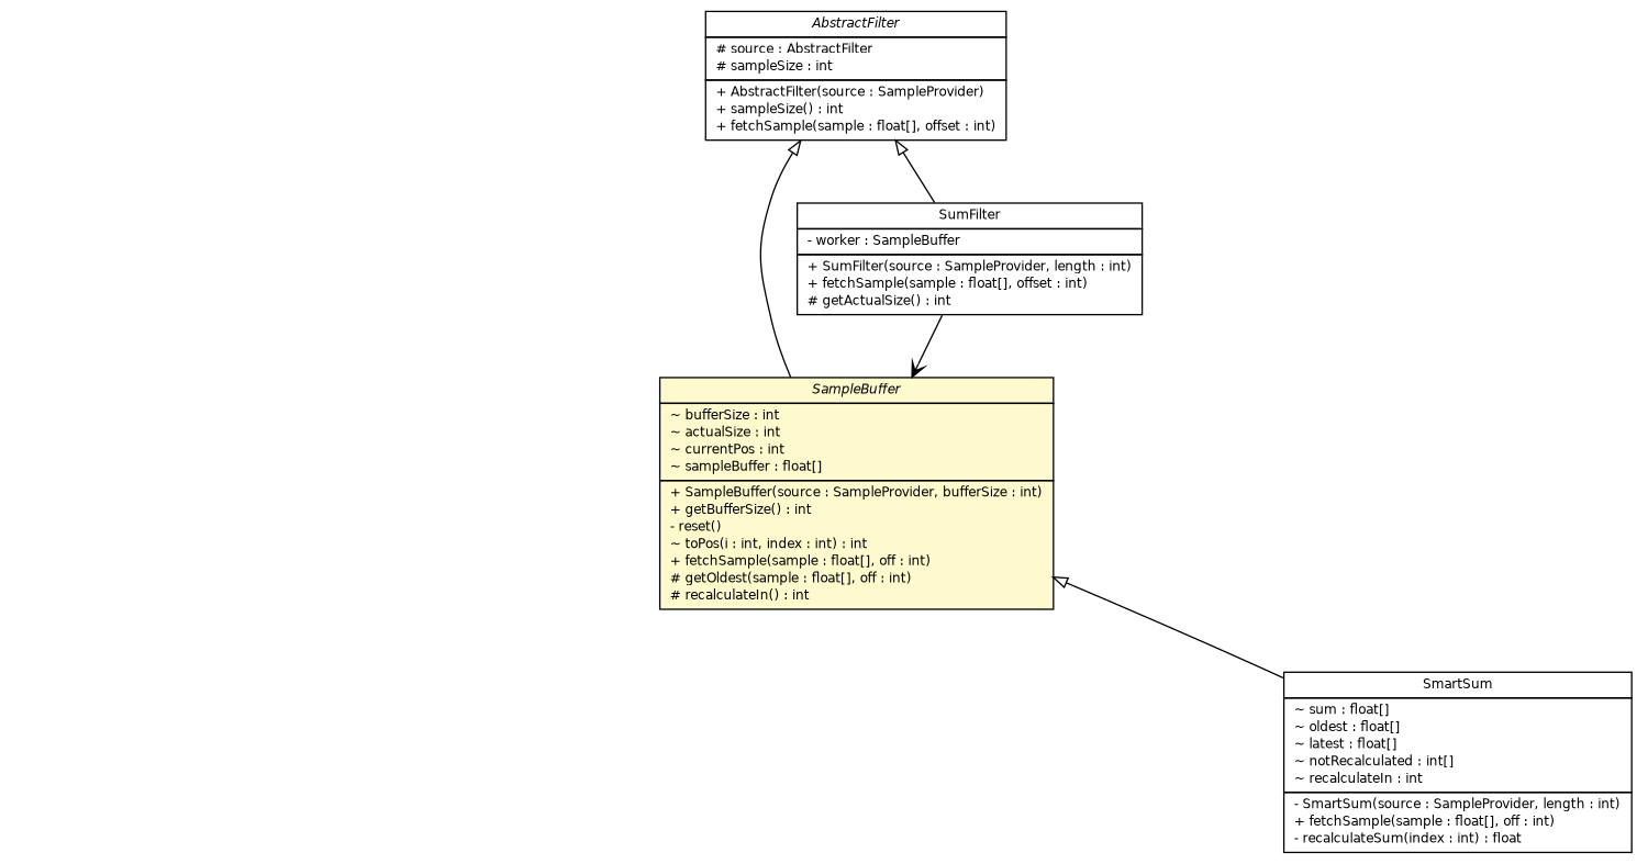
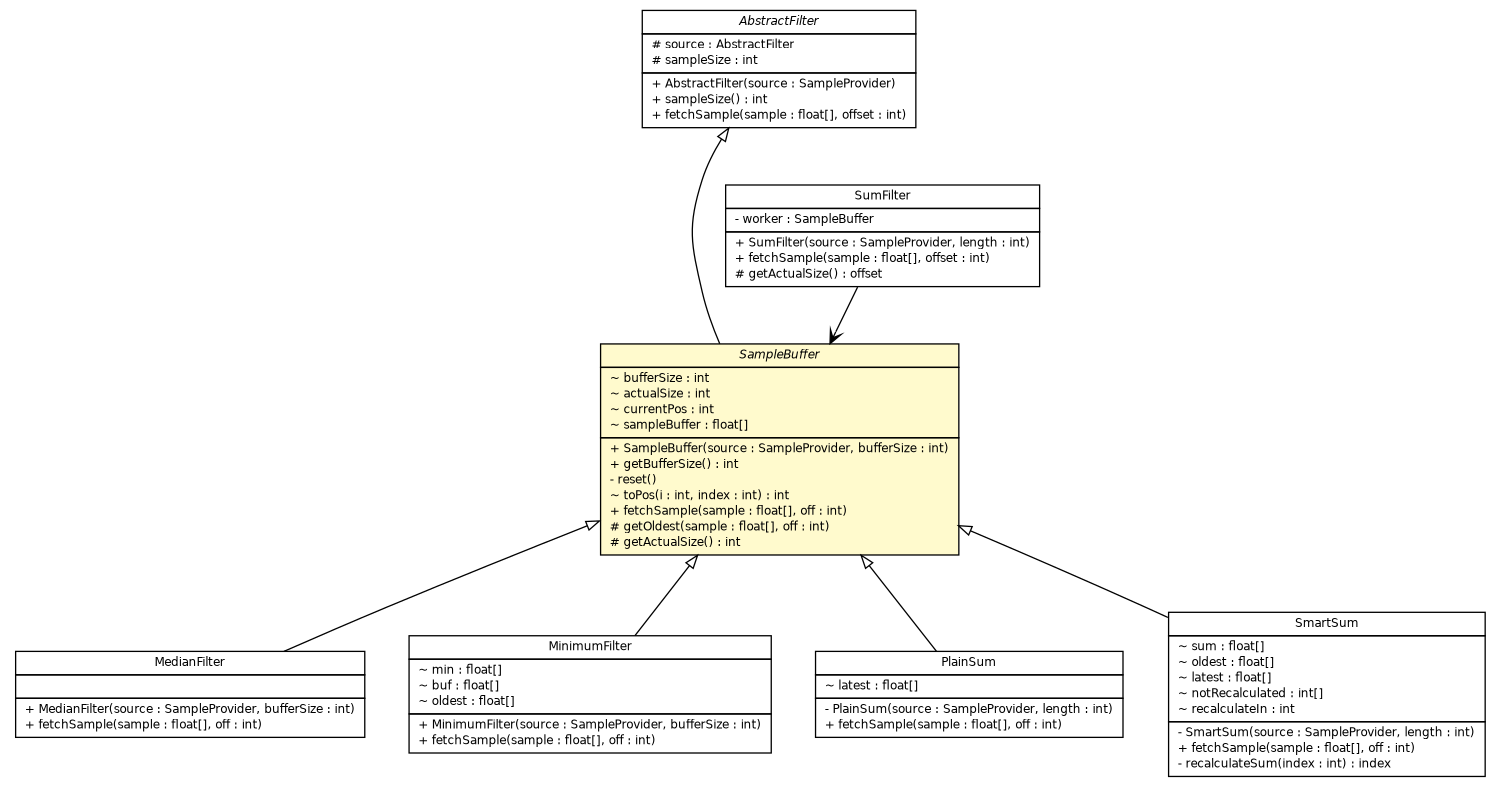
  digraph {
    nodesep=0.25
    ranksep=0.5
    node [fontcolor=black fontname=Helvetica fontsize=9.0 shape=plaintext]
    edge [arrowtail=empty dir=back fontname=Helvetica fontsize=10 headport=p labelfontname=Helvetica labelfontsize=10 tailport=p]
    n1 [label=<<table title="lejos.robotics.filter.AbstractFilter" border="0" cellborder="1" cellspacing="0" cellpadding="2" port="p" href="./AbstractFilter.html"> 		<tr><td><table border="0" cellspacing="0" cellpadding="1"> <tr><td align="center" balign="center"><font face="Helvetica-Oblique"> AbstractFilter </font></td></tr> 		</table></td></tr> 		<tr><td><table border="0" cellspacing="0" cellpadding="1"> <tr><td align="left" balign="left"> # source : AbstractFilter </td></tr> <tr><td align="left" balign="left"> # sampleSize : int </td></tr> 		</table></td></tr> 		<tr><td><table border="0" cellspacing="0" cellpadding="1"> <tr><td align="left" balign="left"> + AbstractFilter(source : SampleProvider) </td></tr> <tr><td align="left" balign="left"> + sampleSize() : int </td></tr> <tr><td align="left" balign="left"> + fetchSample(sample : float[], offset : int) </td></tr> 		</table></td></tr> 		</table>>]
-   n2 [label=<<table title="lejos.robotics.filter.SampleBuffer" border="0" cellborder="1" cellspacing="0" cellpadding="2" port="p" bgcolor="lemonChiffon" href="./SampleBuffer.html"> 		<tr><td><table border="0" cellspacing="0" cellpadding="1"> <tr><td align="center" balign="center"><font face="Helvetica-Oblique"> SampleBuffer </font></td></tr> 		</table></td></tr> 		<tr><td><table border="0" cellspacing="0" cellpadding="1"> <tr><td align="left" balign="left"> ~ bufferSize : int </td></tr> <tr><td align="left" balign="left"> ~ actualSize : int </td></tr> <tr><td align="left" balign="left"> ~ currentPos : int </td></tr> <tr><td align="left" balign="left"> ~ sampleBuffer : float[] </td></tr> 		</table></td></tr> 		<tr><td><table border="0" cellspacing="0" cellpadding="1"> <tr><td align="left" balign="left"> + SampleBuffer(source : SampleProvider, bufferSize : int) </td></tr> <tr><td align="left" balign="left"> + getBufferSize() : int </td></tr> <tr><td align="left" balign="left"> - reset() </td></tr> <tr><td align="left" balign="left"> ~ toPos(i : int, index : int) : int </td></tr> <tr><td align="left" balign="left"> + fetchSample(sample : float[], off : int) </td></tr> <tr><td align="left" balign="left"> # getOldest(sample : float[], off : int) </td></tr> <tr><td align="left" balign="left"> # recalculateIn() : int </td></tr> 		</table></td></tr> 		</table>>]
-   n3 [label=<<table title="lejos.robotics.filter.SumFilter" border="0" cellborder="1" cellspacing="0" cellpadding="2" port="p" href="./SumFilter.html"> 		<tr><td><table border="0" cellspacing="0" cellpadding="1"> <tr><td align="center" balign="center"> SumFilter </td></tr> 		</table></td></tr> 		<tr><td><table border="0" cellspacing="0" cellpadding="1"> <tr><td align="left" balign="left"> - worker : SampleBuffer </td></tr> 		</table></td></tr> 		<tr><td><table border="0" cellspacing="0" cellpadding="1"> <tr><td align="left" balign="left"> + SumFilter(source : SampleProvider, length : int) </td></tr> <tr><td align="left" balign="left"> + fetchSample(sample : float[], offset : int) </td></tr> <tr><td align="left" balign="left"> # getActualSize() : int </td></tr> 		</table></td></tr> 		</table>>]
-   n7 [label=<<table title="lejos.robotics.filter.SumFilter.SmartSum" border="0" cellborder="1" cellspacing="0" cellpadding="2" port="p" href="./SumFilter.SmartSum.html"> 		<tr><td><table border="0" cellspacing="0" cellpadding="1"> <tr><td align="center" balign="center"> SmartSum </td></tr> 		</table></td></tr> 		<tr><td><table border="0" cellspacing="0" cellpadding="1"> <tr><td align="left" balign="left"> ~ sum : float[] </td></tr> <tr><td align="left" balign="left"> ~ oldest : float[] </td></tr> <tr><td align="left" balign="left"> ~ latest : float[] </td></tr> <tr><td align="left" balign="left"> ~ notRecalculated : int[] </td></tr> <tr><td align="left" balign="left"> ~ recalculateIn : int </td></tr> 		</table></td></tr> 		<tr><td><table border="0" cellspacing="0" cellpadding="1"> <tr><td align="left" balign="left"> - SmartSum(source : SampleProvider, length : int) </td></tr> <tr><td align="left" balign="left"> + fetchSample(sample : float[], off : int) </td></tr> <tr><td align="left" balign="left"> - recalculateSum(index : int) : float </td></tr> 		</table></td></tr> 		</table>>]
+   n2 [label=<<table title="lejos.robotics.filter.SampleBuffer" border="0" cellborder="1" cellspacing="0" cellpadding="2" port="p" bgcolor="lemonChiffon" href="./SampleBuffer.html"> 		<tr><td><table border="0" cellspacing="0" cellpadding="1"> <tr><td align="center" balign="center"><font face="Helvetica-Oblique"> SampleBuffer </font></td></tr> 		</table></td></tr> 		<tr><td><table border="0" cellspacing="0" cellpadding="1"> <tr><td align="left" balign="left"> ~ bufferSize : int </td></tr> <tr><td align="left" balign="left"> ~ actualSize : int </td></tr> <tr><td align="left" balign="left"> ~ currentPos : int </td></tr> <tr><td align="left" balign="left"> ~ sampleBuffer : float[] </td></tr> 		</table></td></tr> 		<tr><td><table border="0" cellspacing="0" cellpadding="1"> <tr><td align="left" balign="left"> + SampleBuffer(source : SampleProvider, bufferSize : int) </td></tr> <tr><td align="left" balign="left"> + getBufferSize() : int </td></tr> <tr><td align="left" balign="left"> - reset() </td></tr> <tr><td align="left" balign="left"> ~ toPos(i : int, index : int) : int </td></tr> <tr><td align="left" balign="left"> + fetchSample(sample : float[], off : int) </td></tr> <tr><td align="left" balign="left"> # getOldest(sample : float[], off : int) </td></tr> <tr><td align="left" balign="left"> # getActualSize() : int </td></tr> 		</table></td></tr> 		</table>>]
+   n3 [label=<<table title="lejos.robotics.filter.SumFilter" border="0" cellborder="1" cellspacing="0" cellpadding="2" port="p" href="./SumFilter.html"> 		<tr><td><table border="0" cellspacing="0" cellpadding="1"> <tr><td align="center" balign="center"> SumFilter </td></tr> 		</table></td></tr> 		<tr><td><table border="0" cellspacing="0" cellpadding="1"> <tr><td align="left" balign="left"> - worker : SampleBuffer </td></tr> 		</table></td></tr> 		<tr><td><table border="0" cellspacing="0" cellpadding="1"> <tr><td align="left" balign="left"> + SumFilter(source : SampleProvider, length : int) </td></tr> <tr><td align="left" balign="left"> + fetchSample(sample : float[], offset : int) </td></tr> <tr><td align="left" balign="left"> # getActualSize() : offset </td></tr> 		</table></td></tr> 		</table>>]
+   n4 [label=<<table title="lejos.robotics.filter.MedianFilter" border="0" cellborder="1" cellspacing="0" cellpadding="2" port="p" href="./MedianFilter.html"> 		<tr><td><table border="0" cellspacing="0" cellpadding="1"> <tr><td align="center" balign="center"> MedianFilter </td></tr> 		</table></td></tr> 		<tr><td><table border="0" cellspacing="0" cellpadding="1"> <tr><td align="left" balign="left">  </td></tr> 		</table></td></tr> 		<tr><td><table border="0" cellspacing="0" cellpadding="1"> <tr><td align="left" balign="left"> + MedianFilter(source : SampleProvider, bufferSize : int) </td></tr> <tr><td align="left" balign="left"> + fetchSample(sample : float[], off : int) </td></tr> 		</table></td></tr> 		</table>>]
+   n5 [label=<<table title="lejos.robotics.filter.MinimumFilter" border="0" cellborder="1" cellspacing="0" cellpadding="2" port="p" href="./MinimumFilter.html"> 		<tr><td><table border="0" cellspacing="0" cellpadding="1"> <tr><td align="center" balign="center"> MinimumFilter </td></tr> 		</table></td></tr> 		<tr><td><table border="0" cellspacing="0" cellpadding="1"> <tr><td align="left" balign="left"> ~ min : float[] </td></tr> <tr><td align="left" balign="left"> ~ buf : float[] </td></tr> <tr><td align="left" balign="left"> ~ oldest : float[] </td></tr> 		</table></td></tr> 		<tr><td><table border="0" cellspacing="0" cellpadding="1"> <tr><td align="left" balign="left"> + MinimumFilter(source : SampleProvider, bufferSize : int) </td></tr> <tr><td align="left" balign="left"> + fetchSample(sample : float[], off : int) </td></tr> 		</table></td></tr> 		</table>>]
+   n6 [label=<<table title="lejos.robotics.filter.SumFilter.PlainSum" border="0" cellborder="1" cellspacing="0" cellpadding="2" port="p" href="./SumFilter.PlainSum.html"> 		<tr><td><table border="0" cellspacing="0" cellpadding="1"> <tr><td align="center" balign="center"> PlainSum </td></tr> 		</table></td></tr> 		<tr><td><table border="0" cellspacing="0" cellpadding="1"> <tr><td align="left" balign="left"> ~ latest : float[] </td></tr> 		</table></td></tr> 		<tr><td><table border="0" cellspacing="0" cellpadding="1"> <tr><td align="left" balign="left"> - PlainSum(source : SampleProvider, length : int) </td></tr> <tr><td align="left" balign="left"> + fetchSample(sample : float[], off : int) </td></tr> 		</table></td></tr> 		</table>>]
+   n7 [label=<<table title="lejos.robotics.filter.SumFilter.SmartSum" border="0" cellborder="1" cellspacing="0" cellpadding="2" port="p" href="./SumFilter.SmartSum.html"> 		<tr><td><table border="0" cellspacing="0" cellpadding="1"> <tr><td align="center" balign="center"> SmartSum </td></tr> 		</table></td></tr> 		<tr><td><table border="0" cellspacing="0" cellpadding="1"> <tr><td align="left" balign="left"> ~ sum : float[] </td></tr> <tr><td align="left" balign="left"> ~ oldest : float[] </td></tr> <tr><td align="left" balign="left"> ~ latest : float[] </td></tr> <tr><td align="left" balign="left"> ~ notRecalculated : int[] </td></tr> <tr><td align="left" balign="left"> ~ recalculateIn : int </td></tr> 		</table></td></tr> 		<tr><td><table border="0" cellspacing="0" cellpadding="1"> <tr><td align="left" balign="left"> - SmartSum(source : SampleProvider, length : int) </td></tr> <tr><td align="left" balign="left"> + fetchSample(sample : float[], off : int) </td></tr> <tr><td align="left" balign="left"> - recalculateSum(index : int) : index </td></tr> 		</table></td></tr> 		</table>>]
    n1 -> n2
-   n1 -> n3
+   n2 -> n4
+   n2 -> n5
+   n2 -> n6
    n2 -> n7
    n3 -> n2 [arrowhead=open color=black fontcolor=black fontsize=10.0 arrowtail="" dir=""]
  }
